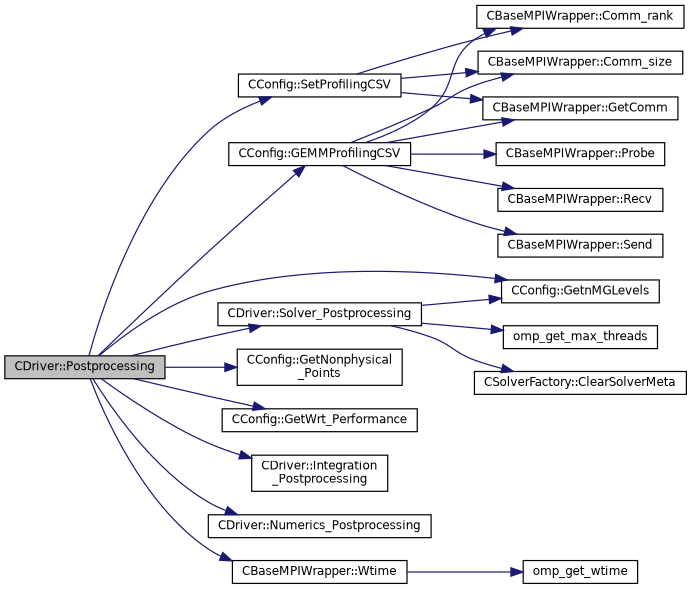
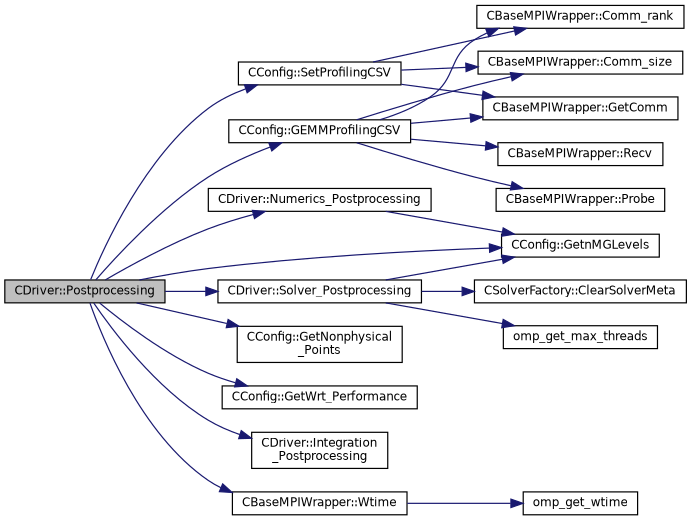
  digraph {
    rankdir=LR
    node [color=black fillcolor=white fontname=Helvetica fontsize=10 shape=record style=filled]
    edge [color=midnightblue fontname=Helvetica fontsize=10 labelfontname=Helvetica labelfontsize=10 style=solid]
    n1 [fillcolor=grey75 fontcolor=black height=0.2 label="CDriver::Postprocessing" width=0.4]
    n2 [height=0.2 label="CConfig::GEMMProfilingCSV" width=0.4]
    n3 [height=0.2 label="CConfig::GetnMGLevels" width=0.4]
    n4 [height=0.2 label="CConfig::GetNonphysical\l_Points" width=0.4]
    n5 [height=0.2 label="CConfig::GetWrt_Performance" width=0.4]
    n6 [height=0.2 label="CDriver::Integration\l_Postprocessing" width=0.4]
    n7 [height=0.2 label="CDriver::Numerics_Postprocessing" width=0.4]
    n8 [height=0.2 label="CConfig::SetProfilingCSV" width=0.4]
    n9 [height=0.2 label="CDriver::Solver_Postprocessing" width=0.4]
    n10 [height=0.2 label="CBaseMPIWrapper::Wtime" width=0.4]
    n11 [height=0.2 label="CBaseMPIWrapper::Comm_rank" width=0.4]
    n12 [height=0.2 label="CBaseMPIWrapper::Comm_size" width=0.4]
    n13 [height=0.2 label="CBaseMPIWrapper::GetComm" width=0.4]
    n14 [height=0.2 label="CBaseMPIWrapper::Probe" width=0.4]
    n15 [height=0.2 label="CBaseMPIWrapper::Recv" width=0.4]
-   n16 [height=0.2 label="CBaseMPIWrapper::Send" width=0.4]
    n17 [height=0.2 label=omp_get_max_threads width=0.4]
    n18 [height=0.2 label="CSolverFactory::ClearSolverMeta" width=0.4]
    n19 [height=0.2 label=omp_get_wtime width=0.4]
    n1 -> n2
    n1 -> n3
    n1 -> n4
    n1 -> n5
    n1 -> n6
    n1 -> n7
    n1 -> n8
    n1 -> n9
    n1 -> n10
    n2 -> n11
    n2 -> n12
    n2 -> n13
    n2 -> n14
    n2 -> n15
-   n2 -> n16
+   n7 -> n3
    n8 -> n11
    n8 -> n12
    n8 -> n13
    n9 -> n3
    n9 -> n17
    n9 -> n18
    n10 -> n19
  }
